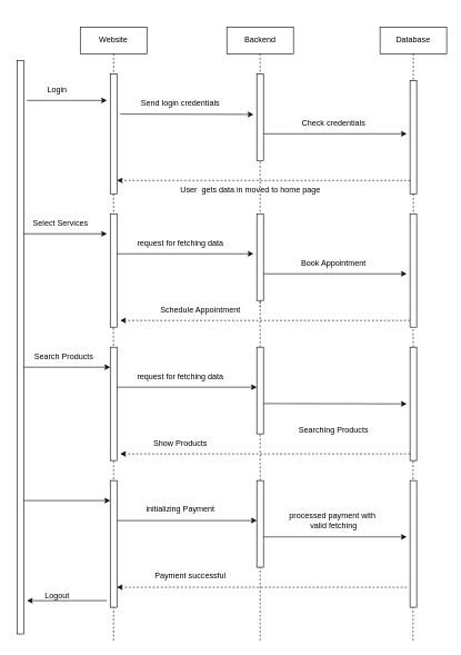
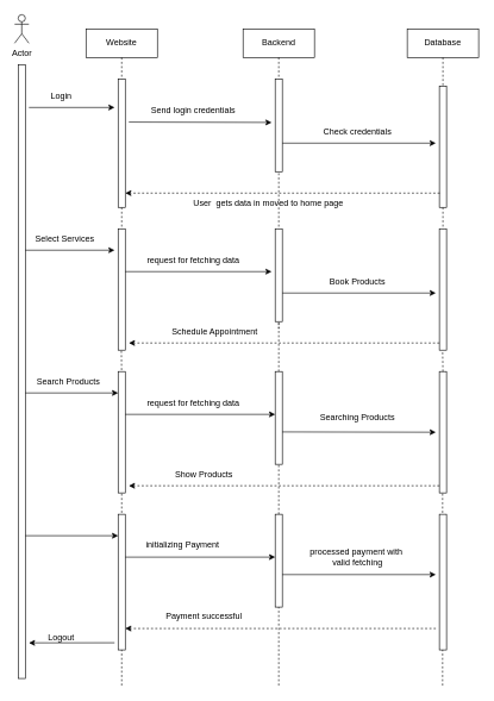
  <mxCell id="0" />
  <mxCell id="1" parent="0" />
  <mxCell id="2" value="Website" style="shape=umlLifeline;perimeter=lifelinePerimeter;whiteSpace=wrap;html=1;container=0;dropTarget=0;collapsible=0;recursiveResize=0;outlineConnect=0;portConstraint=eastwest;newEdgeStyle={&quot;edgeStyle&quot;:&quot;elbowEdgeStyle&quot;,&quot;elbow&quot;:&quot;vertical&quot;,&quot;curved&quot;:0,&quot;rounded&quot;:0};" vertex="1" parent="1"><mxGeometry x="120" y="40" width="100" height="300" as="geometry" /></mxCell>
  <mxCell id="3" value="" style="html=1;points=[];perimeter=orthogonalPerimeter;outlineConnect=0;targetShapes=umlLifeline;portConstraint=eastwest;newEdgeStyle={&quot;edgeStyle&quot;:&quot;elbowEdgeStyle&quot;,&quot;elbow&quot;:&quot;vertical&quot;,&quot;curved&quot;:0,&quot;rounded&quot;:0};" vertex="1" parent="2"><mxGeometry x="45" y="70" width="10" height="180" as="geometry" /></mxCell>
  <mxCell id="4" value="Database" style="shape=umlLifeline;perimeter=lifelinePerimeter;whiteSpace=wrap;html=1;container=0;dropTarget=0;collapsible=0;recursiveResize=0;outlineConnect=0;portConstraint=eastwest;newEdgeStyle={&quot;edgeStyle&quot;:&quot;elbowEdgeStyle&quot;,&quot;elbow&quot;:&quot;vertical&quot;,&quot;curved&quot;:0,&quot;rounded&quot;:0};" vertex="1" parent="1"><mxGeometry x="570" y="40" width="100" height="300" as="geometry" /></mxCell>
  <mxCell id="5" value="" style="html=1;points=[];perimeter=orthogonalPerimeter;outlineConnect=0;targetShapes=umlLifeline;portConstraint=eastwest;newEdgeStyle={&quot;edgeStyle&quot;:&quot;elbowEdgeStyle&quot;,&quot;elbow&quot;:&quot;vertical&quot;,&quot;curved&quot;:0,&quot;rounded&quot;:0};" vertex="1" parent="4"><mxGeometry x="45" y="80" width="10" height="170" as="geometry" /></mxCell>
+ <mxCell id="6" value="Actor" style="shape=umlActor;verticalLabelPosition=bottom;verticalAlign=top;html=1;outlineConnect=0;" vertex="1" parent="1"><mxGeometry x="20" y="20" width="20" height="40" as="geometry" /></mxCell>
  <mxCell id="7" value="" style="html=1;points=[];perimeter=orthogonalPerimeter;outlineConnect=0;targetShapes=umlLifeline;portConstraint=eastwest;newEdgeStyle={&quot;edgeStyle&quot;:&quot;elbowEdgeStyle&quot;,&quot;elbow&quot;:&quot;vertical&quot;,&quot;curved&quot;:0,&quot;rounded&quot;:0};" vertex="1" parent="1"><mxGeometry x="25" y="90" width="10" height="860" as="geometry" /></mxCell>
  <mxCell id="8" value="Backend" style="shape=umlLifeline;perimeter=lifelinePerimeter;whiteSpace=wrap;html=1;container=0;dropTarget=0;collapsible=0;recursiveResize=0;outlineConnect=0;portConstraint=eastwest;newEdgeStyle={&quot;edgeStyle&quot;:&quot;elbowEdgeStyle&quot;,&quot;elbow&quot;:&quot;vertical&quot;,&quot;curved&quot;:0,&quot;rounded&quot;:0};" vertex="1" parent="1"><mxGeometry x="340" y="40" width="100" height="300" as="geometry" /></mxCell>
  <mxCell id="9" value="" style="html=1;points=[];perimeter=orthogonalPerimeter;outlineConnect=0;targetShapes=umlLifeline;portConstraint=eastwest;newEdgeStyle={&quot;edgeStyle&quot;:&quot;elbowEdgeStyle&quot;,&quot;elbow&quot;:&quot;vertical&quot;,&quot;curved&quot;:0,&quot;rounded&quot;:0};" vertex="1" parent="8"><mxGeometry x="45" y="70" width="10" height="130" as="geometry" /></mxCell>
  <mxCell id="10" value="" style="endArrow=classic;html=1;rounded=0;" edge="1" parent="1"><mxGeometry width="50" height="50" relative="1" as="geometry"><mxPoint x="40" y="150" as="sourcePoint" /><mxPoint x="160" y="150" as="targetPoint" /></mxGeometry></mxCell>
  <mxCell id="11" value="Login" style="text;html=1;align=center;verticalAlign=middle;resizable=0;points=[];autosize=1;strokeColor=none;fillColor=none;" vertex="1" parent="1"><mxGeometry x="60" y="120" width="50" height="30" as="geometry" /></mxCell>
  <mxCell id="12" value="" style="endArrow=classic;html=1;rounded=0;" edge="1" parent="1"><mxGeometry width="50" height="50" relative="1" as="geometry"><mxPoint x="180" y="170.5" as="sourcePoint" /><mxPoint x="380" y="171" as="targetPoint" /></mxGeometry></mxCell>
  <mxCell id="13" value="Send login credentials" style="text;html=1;align=center;verticalAlign=middle;resizable=0;points=[];autosize=1;strokeColor=none;fillColor=none;" vertex="1" parent="1"><mxGeometry x="200" y="140" width="140" height="30" as="geometry" /></mxCell>
  <mxCell id="14" value="" style="endArrow=classic;html=1;rounded=0;" edge="1" parent="1"><mxGeometry width="50" height="50" relative="1" as="geometry"><mxPoint x="395" y="200" as="sourcePoint" /><mxPoint x="610" y="200" as="targetPoint" /></mxGeometry></mxCell>
  <mxCell id="15" value="Check credentials" style="text;html=1;align=center;verticalAlign=middle;resizable=0;points=[];autosize=1;strokeColor=none;fillColor=none;" vertex="1" parent="1"><mxGeometry x="440" y="170" width="120" height="30" as="geometry" /></mxCell>
  <mxCell id="16" value="" style="html=1;labelBackgroundColor=#ffffff;startArrow=none;startFill=0;startSize=6;endArrow=classic;endFill=1;endSize=6;jettySize=auto;orthogonalLoop=1;strokeWidth=1;dashed=1;fontSize=14;rounded=0;" edge="1" parent="1"><mxGeometry width="60" height="60" relative="1" as="geometry"><mxPoint x="615.5" y="270" as="sourcePoint" /><mxPoint x="175" y="270" as="targetPoint" /></mxGeometry></mxCell>
  <mxCell id="17" value="User&amp;nbsp; gets data in moved to home page" style="text;html=1;align=center;verticalAlign=middle;resizable=0;points=[];autosize=1;strokeColor=none;fillColor=none;" vertex="1" parent="1"><mxGeometry x="250" y="270" width="250" height="30" as="geometry" /></mxCell>
  <mxCell id="18" value="" style="html=1;points=[];perimeter=orthogonalPerimeter;outlineConnect=0;targetShapes=umlLifeline;portConstraint=eastwest;newEdgeStyle={&quot;edgeStyle&quot;:&quot;elbowEdgeStyle&quot;,&quot;elbow&quot;:&quot;vertical&quot;,&quot;curved&quot;:0,&quot;rounded&quot;:0};" vertex="1" parent="1"><mxGeometry x="165" y="320" width="10" height="170" as="geometry" /></mxCell>
  <mxCell id="19" value="" style="html=1;points=[];perimeter=orthogonalPerimeter;outlineConnect=0;targetShapes=umlLifeline;portConstraint=eastwest;newEdgeStyle={&quot;edgeStyle&quot;:&quot;elbowEdgeStyle&quot;,&quot;elbow&quot;:&quot;vertical&quot;,&quot;curved&quot;:0,&quot;rounded&quot;:0};" vertex="1" parent="1"><mxGeometry x="385" y="320" width="10" height="130" as="geometry" /></mxCell>
  <mxCell id="20" value="" style="html=1;points=[];perimeter=orthogonalPerimeter;outlineConnect=0;targetShapes=umlLifeline;portConstraint=eastwest;newEdgeStyle={&quot;edgeStyle&quot;:&quot;elbowEdgeStyle&quot;,&quot;elbow&quot;:&quot;vertical&quot;,&quot;curved&quot;:0,&quot;rounded&quot;:0};" vertex="1" parent="1"><mxGeometry x="615" y="320" width="10" height="170" as="geometry" /></mxCell>
  <mxCell id="21" value="" style="endArrow=classic;html=1;rounded=0;" edge="1" parent="1"><mxGeometry width="50" height="50" relative="1" as="geometry"><mxPoint x="35" y="350" as="sourcePoint" /><mxPoint x="160" y="350" as="targetPoint" /></mxGeometry></mxCell>
  <mxCell id="22" value="Select Services" style="text;html=1;align=center;verticalAlign=middle;resizable=0;points=[];autosize=1;strokeColor=none;fillColor=none;" vertex="1" parent="1"><mxGeometry x="35" y="320" width="110" height="30" as="geometry" /></mxCell>
  <mxCell id="23" value="" style="endArrow=classic;html=1;rounded=0;" edge="1" parent="1"><mxGeometry width="50" height="50" relative="1" as="geometry"><mxPoint x="175" y="380" as="sourcePoint" /><mxPoint x="380" y="380" as="targetPoint" /></mxGeometry></mxCell>
  <mxCell id="24" value="request for fetching data" style="text;html=1;align=center;verticalAlign=middle;resizable=0;points=[];autosize=1;strokeColor=none;fillColor=none;" vertex="1" parent="1"><mxGeometry x="195" y="350" width="150" height="30" as="geometry" /></mxCell>
  <mxCell id="25" value="" style="endArrow=classic;html=1;rounded=0;" edge="1" parent="1"><mxGeometry width="50" height="50" relative="1" as="geometry"><mxPoint x="395" y="410" as="sourcePoint" /><mxPoint x="610" y="410" as="targetPoint" /></mxGeometry></mxCell>
- <mxCell id="26" value="Book Appointment" style="text;html=1;align=center;verticalAlign=middle;resizable=0;points=[];autosize=1;strokeColor=none;fillColor=none;" vertex="1" parent="1"><mxGeometry x="440" y="380" width="120" height="30" as="geometry" /></mxCell>
+ <mxCell id="26" value="Book Products" style="text;html=1;align=center;verticalAlign=middle;resizable=0;points=[];autosize=1;strokeColor=none;fillColor=none;" vertex="1" parent="1"><mxGeometry x="440" y="380" width="120" height="30" as="geometry" /></mxCell>
  <mxCell id="27" value="" style="html=1;labelBackgroundColor=#ffffff;startArrow=none;startFill=0;startSize=6;endArrow=classic;endFill=1;endSize=6;jettySize=auto;orthogonalLoop=1;strokeWidth=1;dashed=1;fontSize=14;rounded=0;" edge="1" parent="1"><mxGeometry width="60" height="60" relative="1" as="geometry"><mxPoint x="615" y="480" as="sourcePoint" /><mxPoint x="180" y="480" as="targetPoint" /></mxGeometry></mxCell>
  <mxCell id="28" value="Schedule Appointment" style="text;html=1;align=center;verticalAlign=middle;resizable=0;points=[];autosize=1;strokeColor=none;fillColor=none;" vertex="1" parent="1"><mxGeometry x="230" y="450" width="140" height="30" as="geometry" /></mxCell>
  <mxCell id="29" value="" style="endArrow=none;dashed=1;html=1;rounded=0;" edge="1" parent="1"><mxGeometry width="50" height="50" relative="1" as="geometry"><mxPoint x="170" y="530" as="sourcePoint" /><mxPoint x="169.5" y="490" as="targetPoint" /></mxGeometry></mxCell>
  <mxCell id="30" value="" style="endArrow=none;dashed=1;html=1;rounded=0;" edge="1" parent="1"><mxGeometry width="50" height="50" relative="1" as="geometry"><mxPoint x="390" y="520" as="sourcePoint" /><mxPoint x="390" y="460" as="targetPoint" /><Array as="points"><mxPoint x="390" y="450" /></Array></mxGeometry></mxCell>
  <mxCell id="31" value="" style="html=1;points=[];perimeter=orthogonalPerimeter;outlineConnect=0;targetShapes=umlLifeline;portConstraint=eastwest;newEdgeStyle={&quot;edgeStyle&quot;:&quot;elbowEdgeStyle&quot;,&quot;elbow&quot;:&quot;vertical&quot;,&quot;curved&quot;:0,&quot;rounded&quot;:0};" vertex="1" parent="1"><mxGeometry x="165" y="520" width="10" height="170" as="geometry" /></mxCell>
  <mxCell id="32" value="" style="html=1;points=[];perimeter=orthogonalPerimeter;outlineConnect=0;targetShapes=umlLifeline;portConstraint=eastwest;newEdgeStyle={&quot;edgeStyle&quot;:&quot;elbowEdgeStyle&quot;,&quot;elbow&quot;:&quot;vertical&quot;,&quot;curved&quot;:0,&quot;rounded&quot;:0};" vertex="1" parent="1"><mxGeometry x="385" y="520" width="10" height="130" as="geometry" /></mxCell>
  <mxCell id="33" value="" style="html=1;points=[];perimeter=orthogonalPerimeter;outlineConnect=0;targetShapes=umlLifeline;portConstraint=eastwest;newEdgeStyle={&quot;edgeStyle&quot;:&quot;elbowEdgeStyle&quot;,&quot;elbow&quot;:&quot;vertical&quot;,&quot;curved&quot;:0,&quot;rounded&quot;:0};" vertex="1" parent="1"><mxGeometry x="615" y="520" width="10" height="170" as="geometry" /></mxCell>
  <mxCell id="34" value="" style="endArrow=classic;html=1;rounded=0;" edge="1" parent="1" target="31"><mxGeometry width="50" height="50" relative="1" as="geometry"><mxPoint x="35" y="550" as="sourcePoint" /><mxPoint x="85" y="500" as="targetPoint" /></mxGeometry></mxCell>
  <mxCell id="35" value="Search Products" style="text;html=1;align=center;verticalAlign=middle;resizable=0;points=[];autosize=1;strokeColor=none;fillColor=none;" vertex="1" parent="1"><mxGeometry x="40" y="520" width="110" height="30" as="geometry" /></mxCell>
  <mxCell id="36" value="" style="endArrow=classic;html=1;rounded=0;" edge="1" parent="1"><mxGeometry width="50" height="50" relative="1" as="geometry"><mxPoint x="175" y="580" as="sourcePoint" /><mxPoint x="385" y="580" as="targetPoint" /></mxGeometry></mxCell>
  <mxCell id="37" value="request for fetching data" style="text;html=1;align=center;verticalAlign=middle;resizable=0;points=[];autosize=1;strokeColor=none;fillColor=none;" vertex="1" parent="1"><mxGeometry x="195" y="550" width="150" height="30" as="geometry" /></mxCell>
  <mxCell id="38" value="" style="endArrow=classic;html=1;rounded=0;" edge="1" parent="1"><mxGeometry width="50" height="50" relative="1" as="geometry"><mxPoint x="395" y="604.57" as="sourcePoint" /><mxPoint x="610" y="605" as="targetPoint" /></mxGeometry></mxCell>
- <mxCell id="39" value="Searching Products" style="text;html=1;align=center;verticalAlign=middle;resizable=0;points=[];autosize=1;strokeColor=none;fillColor=none;" vertex="1" parent="1"><mxGeometry x="435" y="630" width="130" height="30" as="geometry" /></mxCell>
+ <mxCell id="39" value="Searching Products" style="text;html=1;align=center;verticalAlign=middle;resizable=0;points=[];autosize=1;strokeColor=none;fillColor=none;" vertex="1" parent="1"><mxGeometry x="435" y="570" width="130" height="30" as="geometry" /></mxCell>
  <mxCell id="40" value="" style="html=1;labelBackgroundColor=#ffffff;startArrow=none;startFill=0;startSize=6;endArrow=classic;endFill=1;endSize=6;jettySize=auto;orthogonalLoop=1;strokeWidth=1;dashed=1;fontSize=14;rounded=0;" edge="1" parent="1"><mxGeometry width="60" height="60" relative="1" as="geometry"><mxPoint x="615" y="680" as="sourcePoint" /><mxPoint x="180" y="680" as="targetPoint" /></mxGeometry></mxCell>
- <mxCell id="41" value="Show Products" style="text;html=1;align=center;verticalAlign=middle;resizable=0;points=[];autosize=1;strokeColor=none;fillColor=none;" vertex="1" parent="1"><mxGeometry x="220" y="650" width="100" height="30" as="geometry" /></mxCell>
+ <mxCell id="41" value="Show Products" style="text;html=1;align=center;verticalAlign=middle;resizable=0;points=[];autosize=1;strokeColor=none;fillColor=none;" vertex="1" parent="1"><mxGeometry x="235" y="650" width="100" height="30" as="geometry" /></mxCell>
  <mxCell id="42" value="" style="endArrow=none;dashed=1;html=1;rounded=0;" edge="1" parent="1" target="31"><mxGeometry width="50" height="50" relative="1" as="geometry"><mxPoint x="170" y="760" as="sourcePoint" /><mxPoint x="175" y="700" as="targetPoint" /></mxGeometry></mxCell>
  <mxCell id="43" value="" style="endArrow=none;dashed=1;html=1;rounded=0;" edge="1" parent="1"><mxGeometry width="50" height="50" relative="1" as="geometry"><mxPoint x="390" y="750" as="sourcePoint" /><mxPoint x="390" y="650" as="targetPoint" /></mxGeometry></mxCell>
  <mxCell id="44" value="" style="endArrow=none;dashed=1;html=1;rounded=0;" edge="1" parent="1"><mxGeometry width="50" height="50" relative="1" as="geometry"><mxPoint x="619.5" y="760" as="sourcePoint" /><mxPoint x="619.5" y="690" as="targetPoint" /></mxGeometry></mxCell>
  <mxCell id="45" value="" style="endArrow=none;dashed=1;html=1;rounded=0;" edge="1" parent="1"><mxGeometry width="50" height="50" relative="1" as="geometry"><mxPoint x="620" y="520" as="sourcePoint" /><mxPoint x="619.5" y="490" as="targetPoint" /></mxGeometry></mxCell>
  <mxCell id="46" value="" style="html=1;points=[];perimeter=orthogonalPerimeter;outlineConnect=0;targetShapes=umlLifeline;portConstraint=eastwest;newEdgeStyle={&quot;edgeStyle&quot;:&quot;elbowEdgeStyle&quot;,&quot;elbow&quot;:&quot;vertical&quot;,&quot;curved&quot;:0,&quot;rounded&quot;:0};" vertex="1" parent="1"><mxGeometry x="165" y="720" width="10" height="190" as="geometry" /></mxCell>
  <mxCell id="47" value="" style="html=1;points=[];perimeter=orthogonalPerimeter;outlineConnect=0;targetShapes=umlLifeline;portConstraint=eastwest;newEdgeStyle={&quot;edgeStyle&quot;:&quot;elbowEdgeStyle&quot;,&quot;elbow&quot;:&quot;vertical&quot;,&quot;curved&quot;:0,&quot;rounded&quot;:0};" vertex="1" parent="1"><mxGeometry x="385" y="720" width="10" height="130" as="geometry" /></mxCell>
  <mxCell id="48" value="" style="html=1;points=[];perimeter=orthogonalPerimeter;outlineConnect=0;targetShapes=umlLifeline;portConstraint=eastwest;newEdgeStyle={&quot;edgeStyle&quot;:&quot;elbowEdgeStyle&quot;,&quot;elbow&quot;:&quot;vertical&quot;,&quot;curved&quot;:0,&quot;rounded&quot;:0};" vertex="1" parent="1"><mxGeometry x="615" y="720" width="10" height="190" as="geometry" /></mxCell>
  <mxCell id="49" value="" style="endArrow=classic;html=1;rounded=0;" edge="1" parent="1" target="46"><mxGeometry width="50" height="50" relative="1" as="geometry"><mxPoint x="35" y="750" as="sourcePoint" /><mxPoint x="160" y="750" as="targetPoint" /></mxGeometry></mxCell>
  <mxCell id="50" value="" style="endArrow=classic;html=1;rounded=0;" edge="1" parent="1" target="47"><mxGeometry width="50" height="50" relative="1" as="geometry"><mxPoint x="175" y="780" as="sourcePoint" /><mxPoint x="225" y="730" as="targetPoint" /></mxGeometry></mxCell>
- <mxCell id="51" value="initializing Payment" style="text;html=1;align=center;verticalAlign=middle;resizable=0;points=[];autosize=1;strokeColor=none;fillColor=none;" vertex="1" parent="1"><mxGeometry x="205" y="748" width="130" height="30" as="geometry" /></mxCell>
+ <mxCell id="51" value="initializing Payment" style="text;html=1;align=center;verticalAlign=middle;resizable=0;points=[];autosize=1;strokeColor=none;fillColor=none;" vertex="1" parent="1"><mxGeometry x="190" y="748" width="130" height="30" as="geometry" /></mxCell>
  <mxCell id="52" value="" style="endArrow=classic;html=1;rounded=0;" edge="1" parent="1"><mxGeometry width="50" height="50" relative="1" as="geometry"><mxPoint x="395" y="804.5" as="sourcePoint" /><mxPoint x="610" y="804.5" as="targetPoint" /></mxGeometry></mxCell>
  <mxCell id="53" value="processed payment with&amp;nbsp;&lt;div&gt;valid fetching&lt;/div&gt;" style="text;html=1;align=center;verticalAlign=middle;resizable=0;points=[];autosize=1;strokeColor=none;fillColor=none;" vertex="1" parent="1"><mxGeometry x="420" y="760" width="160" height="40" as="geometry" /></mxCell>
  <mxCell id="54" value="" style="html=1;labelBackgroundColor=#ffffff;startArrow=none;startFill=0;startSize=6;endArrow=classic;endFill=1;endSize=6;jettySize=auto;orthogonalLoop=1;strokeWidth=1;dashed=1;fontSize=14;rounded=0;" edge="1" parent="1"><mxGeometry width="60" height="60" relative="1" as="geometry"><mxPoint x="610" y="880" as="sourcePoint" /><mxPoint x="175" y="880" as="targetPoint" /></mxGeometry></mxCell>
  <mxCell id="55" value="Payment successful" style="text;html=1;align=center;verticalAlign=middle;resizable=0;points=[];autosize=1;strokeColor=none;fillColor=none;" vertex="1" parent="1"><mxGeometry x="220" y="848" width="130" height="30" as="geometry" /></mxCell>
  <mxCell id="56" value="" style="endArrow=classic;html=1;rounded=0;entryX=1.5;entryY=0.942;entryDx=0;entryDy=0;entryPerimeter=0;" edge="1" parent="1" target="7"><mxGeometry width="50" height="50" relative="1" as="geometry"><mxPoint x="160" y="900" as="sourcePoint" /><mxPoint x="130" y="850" as="targetPoint" /></mxGeometry></mxCell>
  <mxCell id="57" value="Logout" style="text;html=1;align=center;verticalAlign=middle;resizable=0;points=[];autosize=1;strokeColor=none;fillColor=none;" vertex="1" parent="1"><mxGeometry x="55" y="878" width="60" height="30" as="geometry" /></mxCell>
  <mxCell id="58" value="" style="endArrow=none;dashed=1;html=1;rounded=0;" edge="1" parent="1"><mxGeometry width="50" height="50" relative="1" as="geometry"><mxPoint x="170" y="960" as="sourcePoint" /><mxPoint x="170" y="910" as="targetPoint" /></mxGeometry></mxCell>
  <mxCell id="59" value="" style="endArrow=none;dashed=1;html=1;rounded=0;" edge="1" parent="1"><mxGeometry width="50" height="50" relative="1" as="geometry"><mxPoint x="390" y="960" as="sourcePoint" /><mxPoint x="390" y="850" as="targetPoint" /></mxGeometry></mxCell>
  <mxCell id="60" value="" style="endArrow=none;dashed=1;html=1;rounded=0;" edge="1" parent="1"><mxGeometry width="50" height="50" relative="1" as="geometry"><mxPoint x="619.5" y="960" as="sourcePoint" /><mxPoint x="619.5" y="910" as="targetPoint" /></mxGeometry></mxCell>
